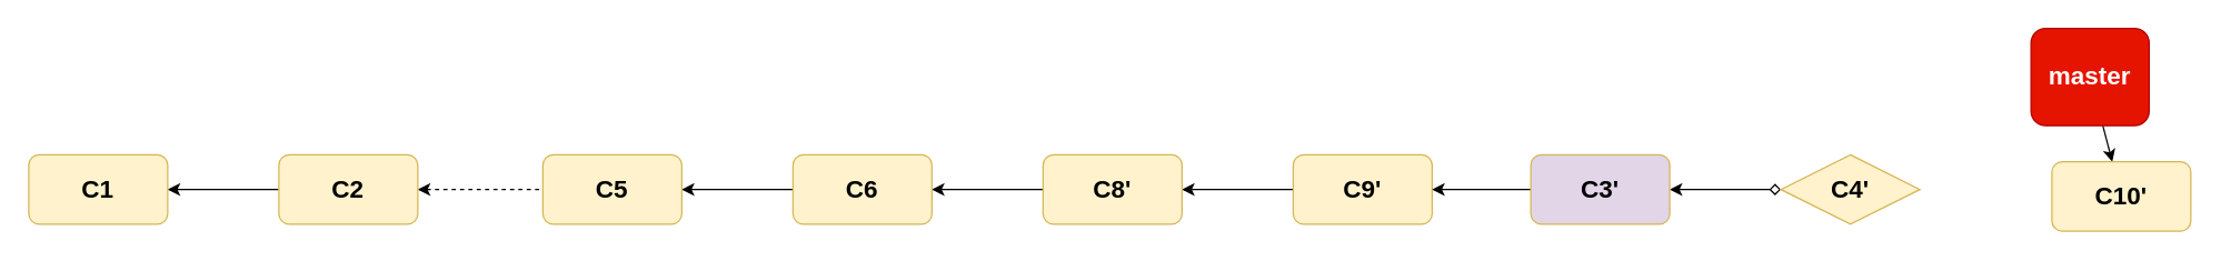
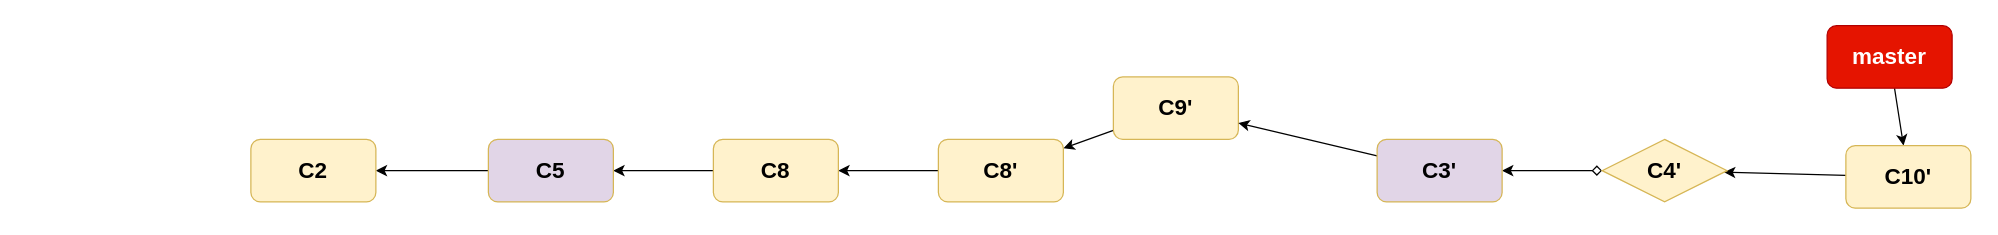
  <mxCell id="0" />
  <mxCell id="1" parent="0" />
- <mxCell id="2" value="" style="edgeStyle=none;html=1;fontSize=18;fontStyle=1;startArrow=classic;startFill=1;endArrow=none;endFill=0;" parent="1" source="3" target="5" edge="1"><mxGeometry relative="1" as="geometry" /></mxCell>
- <mxCell id="3" value="C1" style="rounded=1;whiteSpace=wrap;html=1;fillColor=#fff2cc;strokeColor=#d6b656;fontSize=18;fontStyle=1" parent="1" vertex="1"><mxGeometry x="20" y="111" width="100" height="50" as="geometry" /></mxCell>
- <mxCell id="4" value="" style="edgeStyle=none;html=1;startArrow=classic;startFill=1;endArrow=none;endFill=0;dashed=1;" parent="1" source="5" target="7" edge="1"><mxGeometry relative="1" as="geometry" /></mxCell>
+ <mxCell id="4" value="" style="edgeStyle=none;html=1;startArrow=classic;startFill=1;endArrow=none;endFill=0;" parent="1" source="5" target="7" edge="1"><mxGeometry relative="1" as="geometry" /></mxCell>
  <mxCell id="5" value="C2" style="rounded=1;whiteSpace=wrap;html=1;fillColor=#fff2cc;strokeColor=#d6b656;fontSize=18;fontStyle=1" parent="1" vertex="1"><mxGeometry x="200" y="111" width="100" height="50" as="geometry" /></mxCell>
  <mxCell id="6" value="" style="edgeStyle=none;html=1;startArrow=classic;startFill=1;endArrow=none;endFill=0;" parent="1" source="7" edge="1"><mxGeometry relative="1" as="geometry"><mxPoint x="570" y="136" as="targetPoint" /></mxGeometry></mxCell>
- <mxCell id="7" value="C5" style="rounded=1;whiteSpace=wrap;html=1;fillColor=#fff2cc;strokeColor=#d6b656;fontSize=18;fontStyle=1" parent="1" vertex="1"><mxGeometry x="390" y="111" width="100" height="50" as="geometry" /></mxCell>
+ <mxCell id="7" value="C5" style="rounded=1;whiteSpace=wrap;html=1;fillColor=#e1d5e7;strokeColor=#d6b656;fontSize=18;fontStyle=1;" parent="1" vertex="1"><mxGeometry x="390" y="111" width="100" height="50" as="geometry" /></mxCell>
  <mxCell id="8" value="" style="edgeStyle=none;html=1;startArrow=classic;startFill=1;endArrow=none;endFill=0;" parent="1" source="9" target="13" edge="1"><mxGeometry relative="1" as="geometry" /></mxCell>
- <mxCell id="9" value="C6" style="rounded=1;whiteSpace=wrap;html=1;fillColor=#fff2cc;strokeColor=#d6b656;fontSize=18;fontStyle=1" parent="1" vertex="1"><mxGeometry x="570" y="111" width="100" height="50" as="geometry" /></mxCell>
+ <mxCell id="9" value="C8" style="rounded=1;whiteSpace=wrap;html=1;fillColor=#fff2cc;strokeColor=#d6b656;fontSize=18;fontStyle=1" parent="1" vertex="1"><mxGeometry x="570" y="111" width="100" height="50" as="geometry" /></mxCell>
  <mxCell id="10" value="" style="edgeStyle=none;html=1;" edge="1" parent="1" source="11" target="20"><mxGeometry relative="1" as="geometry" /></mxCell>
- <mxCell id="11" value="master" style="rounded=1;whiteSpace=wrap;html=1;fillColor=#e51400;strokeColor=#B20000;fontColor=#ffffff;fontSize=18;fontStyle=1" parent="1" vertex="1"><mxGeometry x="1461" y="20" width="85" height="70" as="geometry" /></mxCell>
+ <mxCell id="11" value="master" style="rounded=1;whiteSpace=wrap;html=1;fillColor=#e51400;strokeColor=#B20000;fontColor=#ffffff;fontSize=18;fontStyle=1" parent="1" vertex="1"><mxGeometry x="1461" y="20" width="100" height="50" as="geometry" /></mxCell>
  <mxCell id="12" value="" style="edgeStyle=none;html=1;startArrow=classic;startFill=1;endArrow=none;endFill=0;" parent="1" source="13" target="14" edge="1"><mxGeometry relative="1" as="geometry" /></mxCell>
  <mxCell id="13" value="C8'" style="rounded=1;whiteSpace=wrap;html=1;fillColor=#fff2cc;strokeColor=#d6b656;fontSize=18;fontStyle=1" parent="1" vertex="1"><mxGeometry x="750" y="111" width="100" height="50" as="geometry" /></mxCell>
- <mxCell id="14" value="C9'" style="rounded=1;whiteSpace=wrap;html=1;fillColor=#fff2cc;strokeColor=#d6b656;fontSize=18;fontStyle=1" parent="1" vertex="1"><mxGeometry x="930" y="111" width="100" height="50" as="geometry" /></mxCell>
+ <mxCell id="14" value="C9'" style="rounded=1;whiteSpace=wrap;html=1;fillColor=#fff2cc;strokeColor=#d6b656;fontSize=18;fontStyle=1" parent="1" vertex="1"><mxGeometry x="890" y="61" width="100" height="50" as="geometry" /></mxCell>
  <mxCell id="15" value="" style="edgeStyle=none;html=1;startArrow=classic;startFill=1;endArrow=diamond;endFill=0;" parent="1" source="17" target="19" edge="1"><mxGeometry relative="1" as="geometry" /></mxCell>
  <mxCell id="16" value="" style="edgeStyle=none;html=1;" parent="1" source="17" target="14" edge="1"><mxGeometry relative="1" as="geometry" /></mxCell>
  <mxCell id="17" value="C3'" style="rounded=1;whiteSpace=wrap;html=1;fillColor=#e1d5e7;strokeColor=#d6b656;fontSize=18;fontStyle=1;" parent="1" vertex="1"><mxGeometry x="1101" y="111" width="100" height="50" as="geometry" /></mxCell>
+ <mxCell id="18" value="" style="edgeStyle=none;html=1;startArrow=classic;startFill=1;endArrow=none;endFill=0;" parent="1" source="19" target="20" edge="1"><mxGeometry relative="1" as="geometry" /></mxCell>
  <mxCell id="19" value="C4'" style="rhombus;whiteSpace=wrap;html=1;fillColor=#fff2cc;strokeColor=#d6b656;fontSize=18;fontStyle=1;" parent="1" vertex="1"><mxGeometry x="1281" y="111" width="100" height="50" as="geometry" /></mxCell>
  <mxCell id="20" value="C10'" style="rounded=1;whiteSpace=wrap;html=1;fillColor=#fff2cc;strokeColor=#d6b656;fontSize=18;fontStyle=1" parent="1" vertex="1"><mxGeometry x="1476" y="116" width="100" height="50" as="geometry" /></mxCell>
